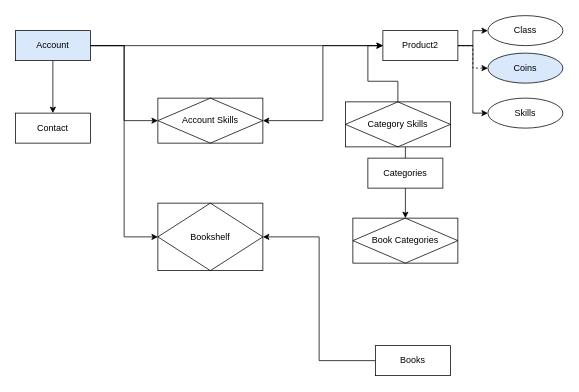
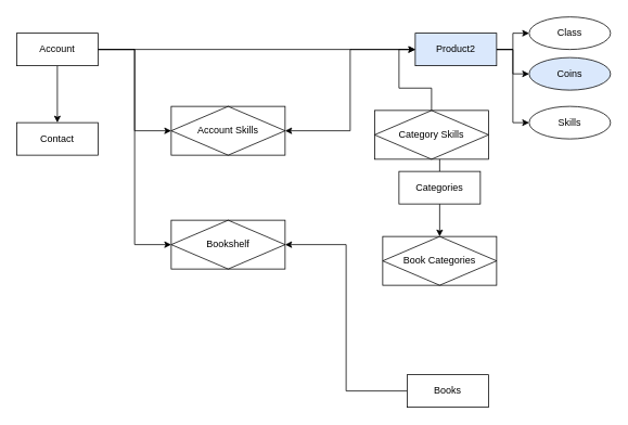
  <mxCell id="0" />
  <mxCell id="1" parent="0" />
  <mxCell id="2" style="edgeStyle=orthogonalEdgeStyle;rounded=0;orthogonalLoop=1;jettySize=auto;html=1;entryX=0.5;entryY=0;entryDx=0;entryDy=0;" edge="1" parent="1" source="6" target="7"><mxGeometry relative="1" as="geometry" /></mxCell>
  <mxCell id="3" style="edgeStyle=orthogonalEdgeStyle;rounded=0;orthogonalLoop=1;jettySize=auto;html=1;entryX=0;entryY=0.5;entryDx=0;entryDy=0;" edge="1" parent="1" source="6" target="16"><mxGeometry relative="1" as="geometry" /></mxCell>
  <mxCell id="4" style="edgeStyle=orthogonalEdgeStyle;rounded=0;orthogonalLoop=1;jettySize=auto;html=1;entryX=0;entryY=0.5;entryDx=0;entryDy=0;" edge="1" parent="1" source="6" target="17"><mxGeometry relative="1" as="geometry" /></mxCell>
  <mxCell id="5" style="edgeStyle=orthogonalEdgeStyle;rounded=0;orthogonalLoop=1;jettySize=auto;html=1;entryX=0;entryY=0.5;entryDx=0;entryDy=0;" edge="1" parent="1" source="6" target="12"><mxGeometry relative="1" as="geometry" /></mxCell>
- <mxCell id="6" value="Account" style="whiteSpace=wrap;html=1;align=center;fillColor=#dae8fc;" vertex="1" parent="1"><mxGeometry x="20" y="40" width="100" height="40" as="geometry" /></mxCell>
+ <mxCell id="6" value="Account" style="whiteSpace=wrap;html=1;align=center;" vertex="1" parent="1"><mxGeometry x="20" y="40" width="100" height="40" as="geometry" /></mxCell>
  <mxCell id="7" value="Contact" style="whiteSpace=wrap;html=1;align=center;" vertex="1" parent="1"><mxGeometry x="20" y="150" width="100" height="40" as="geometry" /></mxCell>
  <mxCell id="8" style="edgeStyle=orthogonalEdgeStyle;rounded=0;orthogonalLoop=1;jettySize=auto;html=1;entryX=0;entryY=0.5;entryDx=0;entryDy=0;" edge="1" parent="1" source="12" target="13"><mxGeometry relative="1" as="geometry" /></mxCell>
- <mxCell id="9" style="edgeStyle=orthogonalEdgeStyle;rounded=0;orthogonalLoop=1;jettySize=auto;html=1;entryX=0;entryY=0.5;entryDx=0;entryDy=0;dashed=1;" edge="1" parent="1" source="12" target="14"><mxGeometry relative="1" as="geometry" /></mxCell>
+ <mxCell id="9" style="edgeStyle=orthogonalEdgeStyle;rounded=0;orthogonalLoop=1;jettySize=auto;html=1;entryX=0;entryY=0.5;entryDx=0;entryDy=0;" edge="1" parent="1" source="12" target="14"><mxGeometry relative="1" as="geometry" /></mxCell>
  <mxCell id="10" style="edgeStyle=orthogonalEdgeStyle;rounded=0;orthogonalLoop=1;jettySize=auto;html=1;entryX=0;entryY=0.5;entryDx=0;entryDy=0;" edge="1" parent="1" source="12" target="15"><mxGeometry relative="1" as="geometry" /></mxCell>
  <mxCell id="11" style="edgeStyle=orthogonalEdgeStyle;rounded=0;orthogonalLoop=1;jettySize=auto;html=1;entryX=1;entryY=0.5;entryDx=0;entryDy=0;" edge="1" parent="1" source="12" target="16"><mxGeometry relative="1" as="geometry" /></mxCell>
- <mxCell id="12" value="Product2" style="whiteSpace=wrap;html=1;align=center;" vertex="1" parent="1"><mxGeometry x="510" y="40" width="100" height="40" as="geometry" /></mxCell>
+ <mxCell id="12" value="Product2" style="whiteSpace=wrap;html=1;align=center;fillColor=#dae8fc;" vertex="1" parent="1"><mxGeometry x="510" y="40" width="100" height="40" as="geometry" /></mxCell>
  <mxCell id="13" value="Class" style="ellipse;whiteSpace=wrap;html=1;align=center;" vertex="1" parent="1"><mxGeometry x="650" y="20" width="100" height="40" as="geometry" /></mxCell>
  <mxCell id="14" value="Coins" style="ellipse;whiteSpace=wrap;html=1;align=center;fillColor=#dae8fc;" vertex="1" parent="1"><mxGeometry x="650" y="70" width="100" height="40" as="geometry" /></mxCell>
  <mxCell id="15" value="Skills" style="ellipse;whiteSpace=wrap;html=1;align=center;" vertex="1" parent="1"><mxGeometry x="650" y="130" width="100" height="40" as="geometry" /></mxCell>
  <mxCell id="16" value="Account Skills" style="shape=associativeEntity;whiteSpace=wrap;html=1;align=center;" vertex="1" parent="1"><mxGeometry x="210" y="130" width="140" height="60" as="geometry" /></mxCell>
- <mxCell id="17" value="Bookshelf" style="shape=associativeEntity;whiteSpace=wrap;html=1;align=center;" vertex="1" parent="1"><mxGeometry x="210" y="270" width="140" height="90" as="geometry" /></mxCell>
+ <mxCell id="17" value="Bookshelf" style="shape=associativeEntity;whiteSpace=wrap;html=1;align=center;" vertex="1" parent="1"><mxGeometry x="210" y="270" width="140" height="60" as="geometry" /></mxCell>
  <mxCell id="18" style="edgeStyle=orthogonalEdgeStyle;rounded=0;orthogonalLoop=1;jettySize=auto;html=1;entryX=1;entryY=0.5;entryDx=0;entryDy=0;" edge="1" parent="1" source="19" target="17"><mxGeometry relative="1" as="geometry" /></mxCell>
  <mxCell id="19" value="Books" style="whiteSpace=wrap;html=1;align=center;" vertex="1" parent="1"><mxGeometry x="500" y="460" width="100" height="40" as="geometry" /></mxCell>
  <mxCell id="20" style="edgeStyle=orthogonalEdgeStyle;rounded=0;orthogonalLoop=1;jettySize=auto;html=1;entryX=0.5;entryY=0;entryDx=0;entryDy=0;" edge="1" parent="1" source="22" target="23"><mxGeometry relative="1" as="geometry" /></mxCell>
  <mxCell id="21" style="edgeStyle=orthogonalEdgeStyle;rounded=0;orthogonalLoop=1;jettySize=auto;html=1;entryX=0.5;entryY=1;entryDx=0;entryDy=0;" edge="1" parent="1" source="22" target="25"><mxGeometry relative="1" as="geometry" /></mxCell>
  <mxCell id="22" value="Categories" style="whiteSpace=wrap;html=1;align=center;" vertex="1" parent="1"><mxGeometry x="490" y="210" width="100" height="40" as="geometry" /></mxCell>
  <mxCell id="23" value="Book Categories" style="shape=associativeEntity;whiteSpace=wrap;html=1;align=center;" vertex="1" parent="1"><mxGeometry x="470" y="290" width="140" height="60" as="geometry" /></mxCell>
  <mxCell id="24" style="edgeStyle=orthogonalEdgeStyle;rounded=0;orthogonalLoop=1;jettySize=auto;html=1;entryX=0;entryY=0.5;entryDx=0;entryDy=0;" edge="1" parent="1" source="25" target="12"><mxGeometry relative="1" as="geometry" /></mxCell>
  <mxCell id="25" value="Category Skills" style="shape=associativeEntity;whiteSpace=wrap;html=1;align=center;" vertex="1" parent="1"><mxGeometry x="460" y="135" width="140" height="60" as="geometry" /></mxCell>
